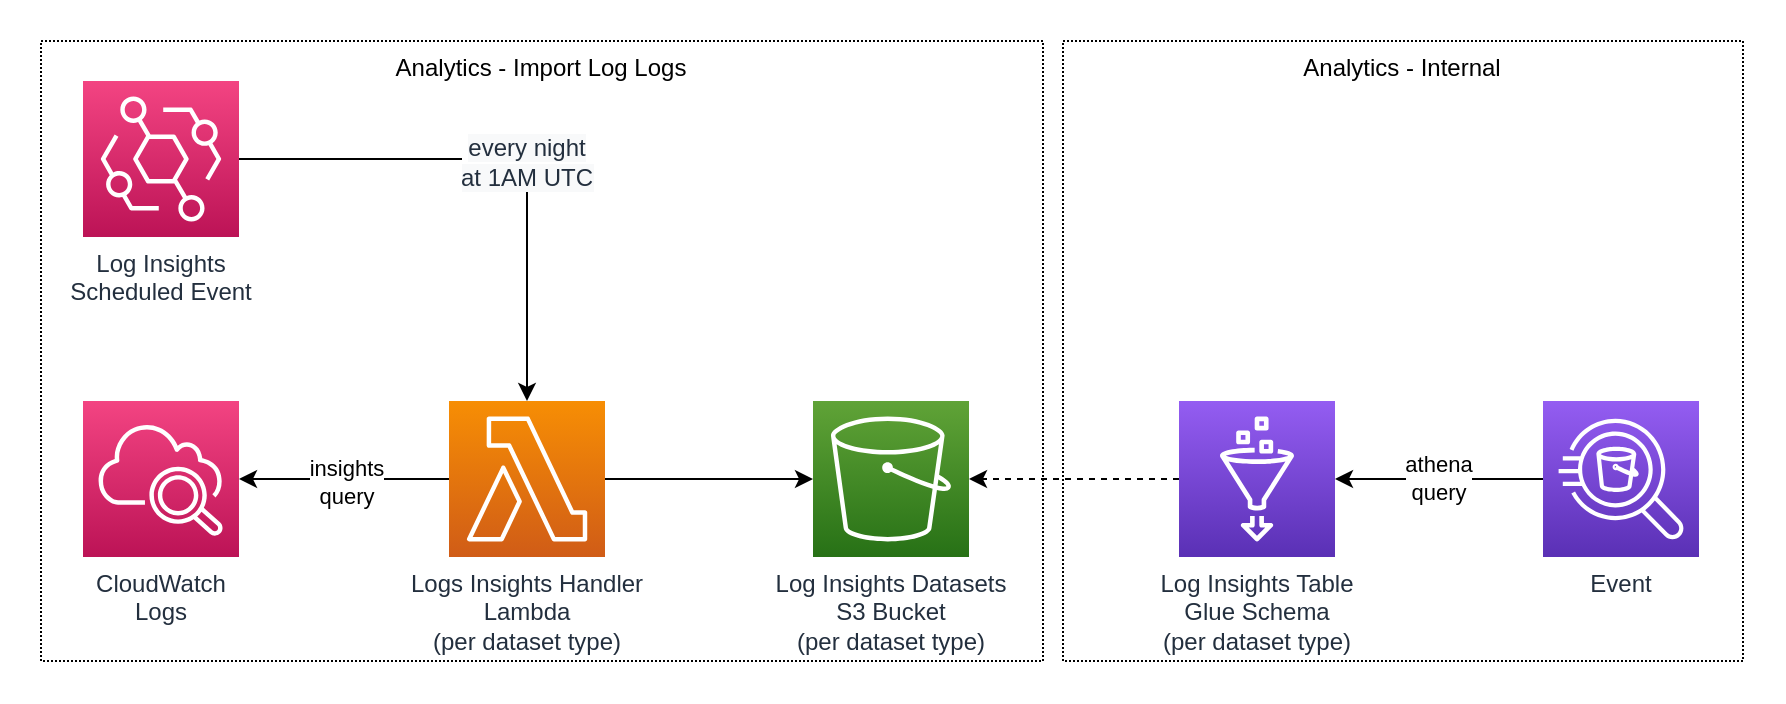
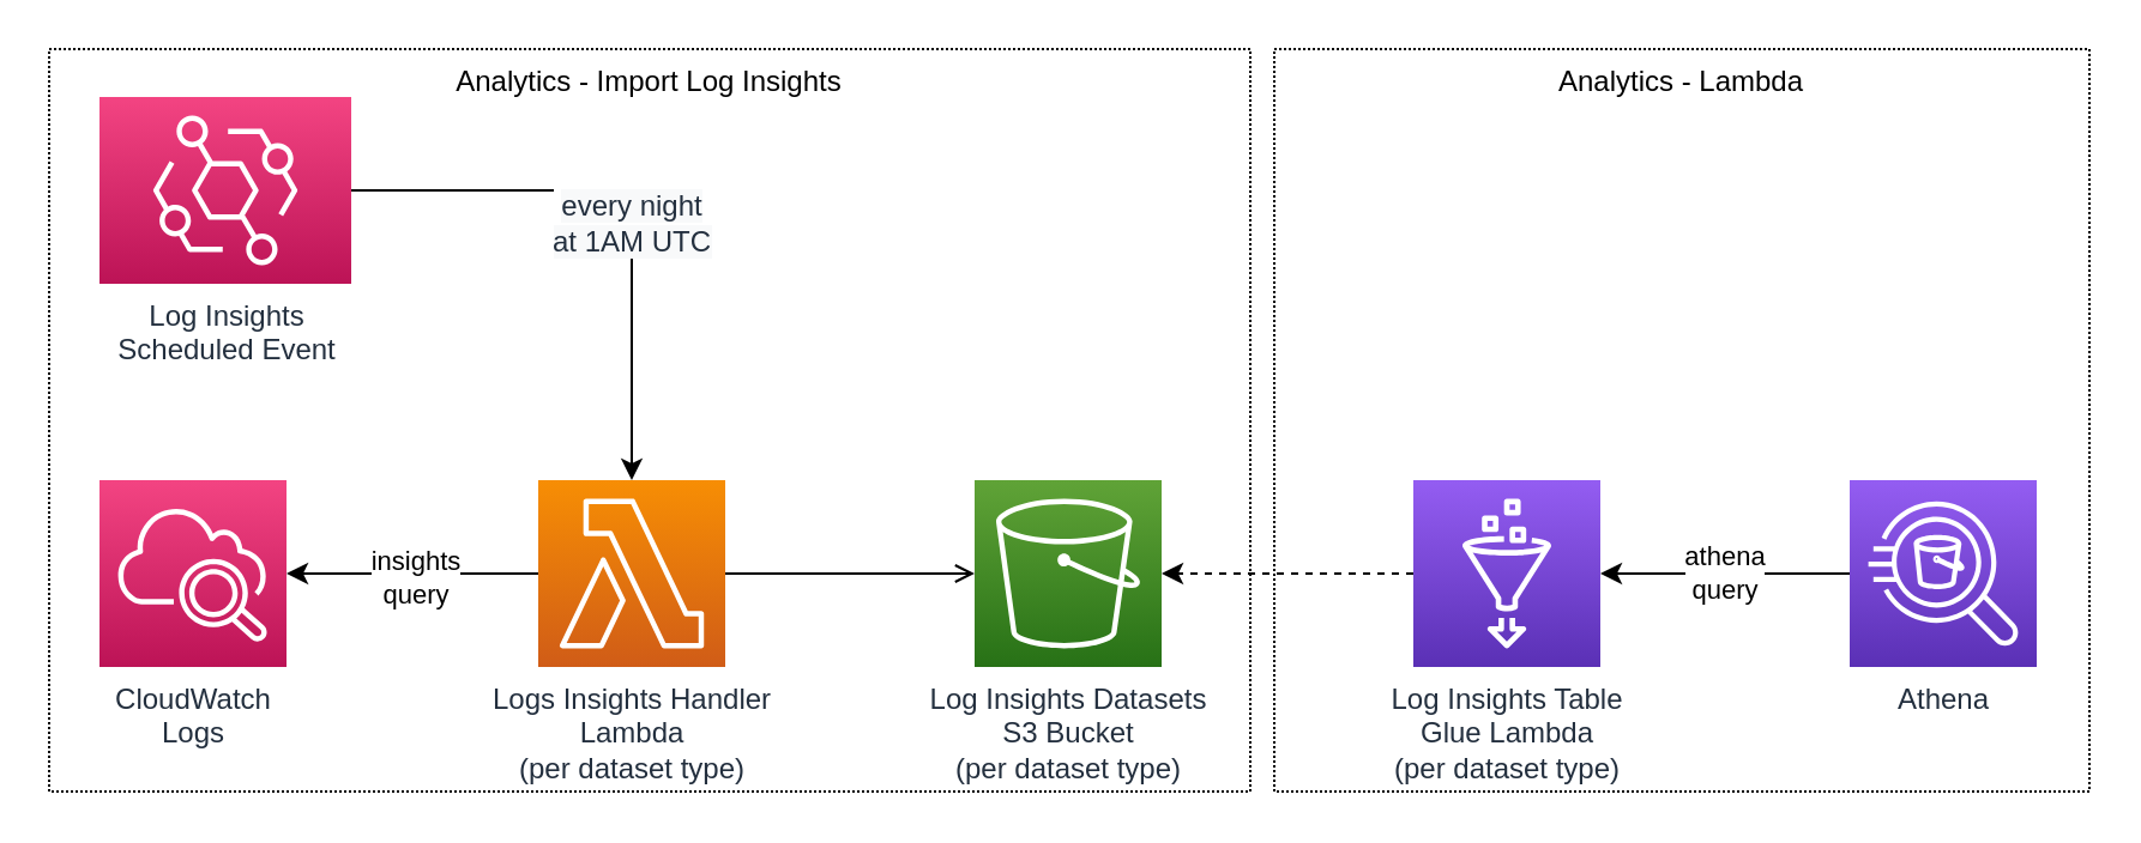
  <mxCell id="0" />
  <mxCell id="1" parent="0" />
- <mxCell id="2" value="Analytics - Import Log Logs" style="rounded=0;whiteSpace=wrap;html=1;strokeColor=#000000;fillColor=#ffffff;fontColor=#000000;verticalAlign=top;dashed=1;dashPattern=1 1;" parent="1" vertex="1"><mxGeometry x="20" y="20" width="501" height="310" as="geometry" /></mxCell>
- <mxCell id="3" value="Analytics - Internal" style="rounded=0;whiteSpace=wrap;html=1;strokeColor=#000000;fillColor=#ffffff;fontColor=#000000;verticalAlign=top;dashed=1;dashPattern=1 1;" parent="1" vertex="1"><mxGeometry x="531" y="20" width="340" height="310" as="geometry" /></mxCell>
+ <mxCell id="2" value="Analytics - Import Log Insights" style="rounded=0;whiteSpace=wrap;html=1;strokeColor=#000000;fillColor=#ffffff;fontColor=#000000;verticalAlign=top;dashed=1;dashPattern=1 1;" parent="1" vertex="1"><mxGeometry x="20" y="20" width="501" height="310" as="geometry" /></mxCell>
+ <mxCell id="3" value="Analytics - Lambda" style="rounded=0;whiteSpace=wrap;html=1;strokeColor=#000000;fillColor=#ffffff;fontColor=#000000;verticalAlign=top;dashed=1;dashPattern=1 1;" parent="1" vertex="1"><mxGeometry x="531" y="20" width="340" height="310" as="geometry" /></mxCell>
  <mxCell id="4" value="CloudWatch&lt;br&gt;Logs" style="points=[[0,0,0],[0.25,0,0],[0.5,0,0],[0.75,0,0],[1,0,0],[0,1,0],[0.25,1,0],[0.5,1,0],[0.75,1,0],[1,1,0],[0,0.25,0],[0,0.5,0],[0,0.75,0],[1,0.25,0],[1,0.5,0],[1,0.75,0]];points=[[0,0,0],[0.25,0,0],[0.5,0,0],[0.75,0,0],[1,0,0],[0,1,0],[0.25,1,0],[0.5,1,0],[0.75,1,0],[1,1,0],[0,0.25,0],[0,0.5,0],[0,0.75,0],[1,0.25,0],[1,0.5,0],[1,0.75,0]];outlineConnect=0;fontColor=#232F3E;gradientColor=#F34482;gradientDirection=north;fillColor=#BC1356;strokeColor=#ffffff;dashed=0;verticalLabelPosition=bottom;verticalAlign=top;align=center;html=1;fontSize=12;fontStyle=0;aspect=fixed;shape=mxgraph.aws4.resourceIcon;resIcon=mxgraph.aws4.cloudwatch_2;" parent="1" vertex="1"><mxGeometry x="41" y="200" width="78" height="78" as="geometry" /></mxCell>
  <mxCell id="5" style="edgeStyle=orthogonalEdgeStyle;rounded=0;orthogonalLoop=1;jettySize=auto;html=1;" parent="1" source="8" target="4" edge="1"><mxGeometry relative="1" as="geometry" /></mxCell>
  <mxCell id="6" value="insights&lt;br&gt;query" style="edgeLabel;html=1;align=center;verticalAlign=middle;resizable=0;points=[];fontColor=#000000;" parent="5" vertex="1" connectable="0"><mxGeometry x="-0.009" y="1" relative="1" as="geometry"><mxPoint as="offset" /></mxGeometry></mxCell>
- <mxCell id="7" style="edgeStyle=orthogonalEdgeStyle;rounded=0;orthogonalLoop=1;jettySize=auto;html=1;entryX=0;entryY=0.5;entryDx=0;entryDy=0;entryPerimeter=0;" parent="1" source="8" target="9" edge="1"><mxGeometry relative="1" as="geometry" /></mxCell>
+ <mxCell id="7" style="edgeStyle=orthogonalEdgeStyle;rounded=0;orthogonalLoop=1;jettySize=auto;html=1;entryX=0;entryY=0.5;entryDx=0;entryDy=0;entryPerimeter=0;endArrow=open;" parent="1" source="8" target="9" edge="1"><mxGeometry relative="1" as="geometry" /></mxCell>
  <mxCell id="8" value="Logs Insights Handler&lt;br&gt;Lambda&lt;br&gt;(per dataset type)" style="points=[[0,0,0],[0.25,0,0],[0.5,0,0],[0.75,0,0],[1,0,0],[0,1,0],[0.25,1,0],[0.5,1,0],[0.75,1,0],[1,1,0],[0,0.25,0],[0,0.5,0],[0,0.75,0],[1,0.25,0],[1,0.5,0],[1,0.75,0]];outlineConnect=0;fontColor=#232F3E;gradientColor=#F78E04;gradientDirection=north;fillColor=#D05C17;strokeColor=#ffffff;dashed=0;verticalLabelPosition=bottom;verticalAlign=top;align=center;html=1;fontSize=12;fontStyle=0;aspect=fixed;shape=mxgraph.aws4.resourceIcon;resIcon=mxgraph.aws4.lambda;" parent="1" vertex="1"><mxGeometry x="224" y="200" width="78" height="78" as="geometry" /></mxCell>
  <mxCell id="9" value="Log Insights Datasets&lt;br&gt;S3 Bucket&lt;br&gt;(per dataset type)" style="points=[[0,0,0],[0.25,0,0],[0.5,0,0],[0.75,0,0],[1,0,0],[0,1,0],[0.25,1,0],[0.5,1,0],[0.75,1,0],[1,1,0],[0,0.25,0],[0,0.5,0],[0,0.75,0],[1,0.25,0],[1,0.5,0],[1,0.75,0]];outlineConnect=0;fontColor=#232F3E;gradientColor=#60A337;gradientDirection=north;fillColor=#277116;strokeColor=#ffffff;dashed=0;verticalLabelPosition=bottom;verticalAlign=top;align=center;html=1;fontSize=12;fontStyle=0;aspect=fixed;shape=mxgraph.aws4.resourceIcon;resIcon=mxgraph.aws4.s3;" parent="1" vertex="1"><mxGeometry x="406" y="200" width="78" height="78" as="geometry" /></mxCell>
  <mxCell id="10" style="edgeStyle=orthogonalEdgeStyle;rounded=0;orthogonalLoop=1;jettySize=auto;html=1;dashed=1;" parent="1" source="11" target="9" edge="1"><mxGeometry relative="1" as="geometry" /></mxCell>
- <mxCell id="11" value="Log Insights Table &lt;br&gt;Glue Schema&lt;br&gt;(per dataset type)" style="points=[[0,0,0],[0.25,0,0],[0.5,0,0],[0.75,0,0],[1,0,0],[0,1,0],[0.25,1,0],[0.5,1,0],[0.75,1,0],[1,1,0],[0,0.25,0],[0,0.5,0],[0,0.75,0],[1,0.25,0],[1,0.5,0],[1,0.75,0]];outlineConnect=0;fontColor=#232F3E;gradientColor=#945DF2;gradientDirection=north;fillColor=#5A30B5;strokeColor=#ffffff;dashed=0;verticalLabelPosition=bottom;verticalAlign=top;align=center;html=1;fontSize=12;fontStyle=0;aspect=fixed;shape=mxgraph.aws4.resourceIcon;resIcon=mxgraph.aws4.glue;" parent="1" vertex="1"><mxGeometry x="589" y="200" width="78" height="78" as="geometry" /></mxCell>
+ <mxCell id="11" value="Log Insights Table &lt;br&gt;Glue Lambda&lt;br&gt;(per dataset type)" style="points=[[0,0,0],[0.25,0,0],[0.5,0,0],[0.75,0,0],[1,0,0],[0,1,0],[0.25,1,0],[0.5,1,0],[0.75,1,0],[1,1,0],[0,0.25,0],[0,0.5,0],[0,0.75,0],[1,0.25,0],[1,0.5,0],[1,0.75,0]];outlineConnect=0;fontColor=#232F3E;gradientColor=#945DF2;gradientDirection=north;fillColor=#5A30B5;strokeColor=#ffffff;dashed=0;verticalLabelPosition=bottom;verticalAlign=top;align=center;html=1;fontSize=12;fontStyle=0;aspect=fixed;shape=mxgraph.aws4.resourceIcon;resIcon=mxgraph.aws4.glue;" parent="1" vertex="1"><mxGeometry x="589" y="200" width="78" height="78" as="geometry" /></mxCell>
  <mxCell id="12" style="edgeStyle=orthogonalEdgeStyle;rounded=0;orthogonalLoop=1;jettySize=auto;html=1;" parent="1" source="17" target="11" edge="1"><mxGeometry relative="1" as="geometry"><mxPoint x="781" y="238.3" as="sourcePoint" /></mxGeometry></mxCell>
  <mxCell id="13" value="athena&lt;br&gt;query" style="edgeLabel;html=1;align=center;verticalAlign=middle;resizable=0;points=[];fontColor=#000000;" parent="12" vertex="1" connectable="0"><mxGeometry x="0.019" y="-1" relative="1" as="geometry"><mxPoint as="offset" /></mxGeometry></mxCell>
  <mxCell id="14" style="edgeStyle=orthogonalEdgeStyle;rounded=0;orthogonalLoop=1;jettySize=auto;html=1;" parent="1" source="16" target="8" edge="1"><mxGeometry relative="1" as="geometry" /></mxCell>
  <mxCell id="15" value="&lt;span style=&quot;color: rgb(35 , 47 , 62) ; font-size: 12px ; background-color: rgb(248 , 249 , 250)&quot;&gt;every night &lt;br&gt;at 1AM UTC&lt;/span&gt;" style="edgeLabel;html=1;align=center;verticalAlign=middle;resizable=0;points=[];fontColor=#000000;" parent="14" vertex="1" connectable="0"><mxGeometry x="0.092" y="-1" relative="1" as="geometry"><mxPoint as="offset" /></mxGeometry></mxCell>
- <mxCell id="16" value="Log Insights&lt;br&gt;Scheduled Event" style="points=[[0,0,0],[0.25,0,0],[0.5,0,0],[0.75,0,0],[1,0,0],[0,1,0],[0.25,1,0],[0.5,1,0],[0.75,1,0],[1,1,0],[0,0.25,0],[0,0.5,0],[0,0.75,0],[1,0.25,0],[1,0.5,0],[1,0.75,0]];outlineConnect=0;fontColor=#232F3E;gradientColor=#F34482;gradientDirection=north;fillColor=#BC1356;strokeColor=#ffffff;dashed=0;verticalLabelPosition=bottom;verticalAlign=top;align=center;html=1;fontSize=12;fontStyle=0;aspect=fixed;shape=mxgraph.aws4.resourceIcon;resIcon=mxgraph.aws4.eventbridge;" parent="1" vertex="1"><mxGeometry x="41" y="40" width="78" height="78" as="geometry" /></mxCell>
- <mxCell id="17" value="Event" style="points=[[0,0,0],[0.25,0,0],[0.5,0,0],[0.75,0,0],[1,0,0],[0,1,0],[0.25,1,0],[0.5,1,0],[0.75,1,0],[1,1,0],[0,0.25,0],[0,0.5,0],[0,0.75,0],[1,0.25,0],[1,0.5,0],[1,0.75,0]];outlineConnect=0;fontColor=#232F3E;gradientColor=#945DF2;gradientDirection=north;fillColor=#5A30B5;strokeColor=#ffffff;dashed=0;verticalLabelPosition=bottom;verticalAlign=top;align=center;html=1;fontSize=12;fontStyle=0;aspect=fixed;shape=mxgraph.aws4.resourceIcon;resIcon=mxgraph.aws4.athena;" parent="1" vertex="1"><mxGeometry x="771" y="200" width="78" height="78" as="geometry" /></mxCell>
+ <mxCell id="16" value="Log Insights&lt;br&gt;Scheduled Event" style="points=[[0,0,0],[0.25,0,0],[0.5,0,0],[0.75,0,0],[1,0,0],[0,1,0],[0.25,1,0],[0.5,1,0],[0.75,1,0],[1,1,0],[0,0.25,0],[0,0.5,0],[0,0.75,0],[1,0.25,0],[1,0.5,0],[1,0.75,0]];outlineConnect=0;fontColor=#232F3E;gradientColor=#F34482;gradientDirection=north;fillColor=#BC1356;strokeColor=#ffffff;dashed=0;verticalLabelPosition=bottom;verticalAlign=top;align=center;html=1;fontSize=12;fontStyle=0;aspect=fixed;shape=mxgraph.aws4.resourceIcon;resIcon=mxgraph.aws4.eventbridge;" parent="1" vertex="1"><mxGeometry x="41" y="40" width="105" height="78" as="geometry" /></mxCell>
+ <mxCell id="17" value="Athena" style="points=[[0,0,0],[0.25,0,0],[0.5,0,0],[0.75,0,0],[1,0,0],[0,1,0],[0.25,1,0],[0.5,1,0],[0.75,1,0],[1,1,0],[0,0.25,0],[0,0.5,0],[0,0.75,0],[1,0.25,0],[1,0.5,0],[1,0.75,0]];outlineConnect=0;fontColor=#232F3E;gradientColor=#945DF2;gradientDirection=north;fillColor=#5A30B5;strokeColor=#ffffff;dashed=0;verticalLabelPosition=bottom;verticalAlign=top;align=center;html=1;fontSize=12;fontStyle=0;aspect=fixed;shape=mxgraph.aws4.resourceIcon;resIcon=mxgraph.aws4.athena;" parent="1" vertex="1"><mxGeometry x="771" y="200" width="78" height="78" as="geometry" /></mxCell>
